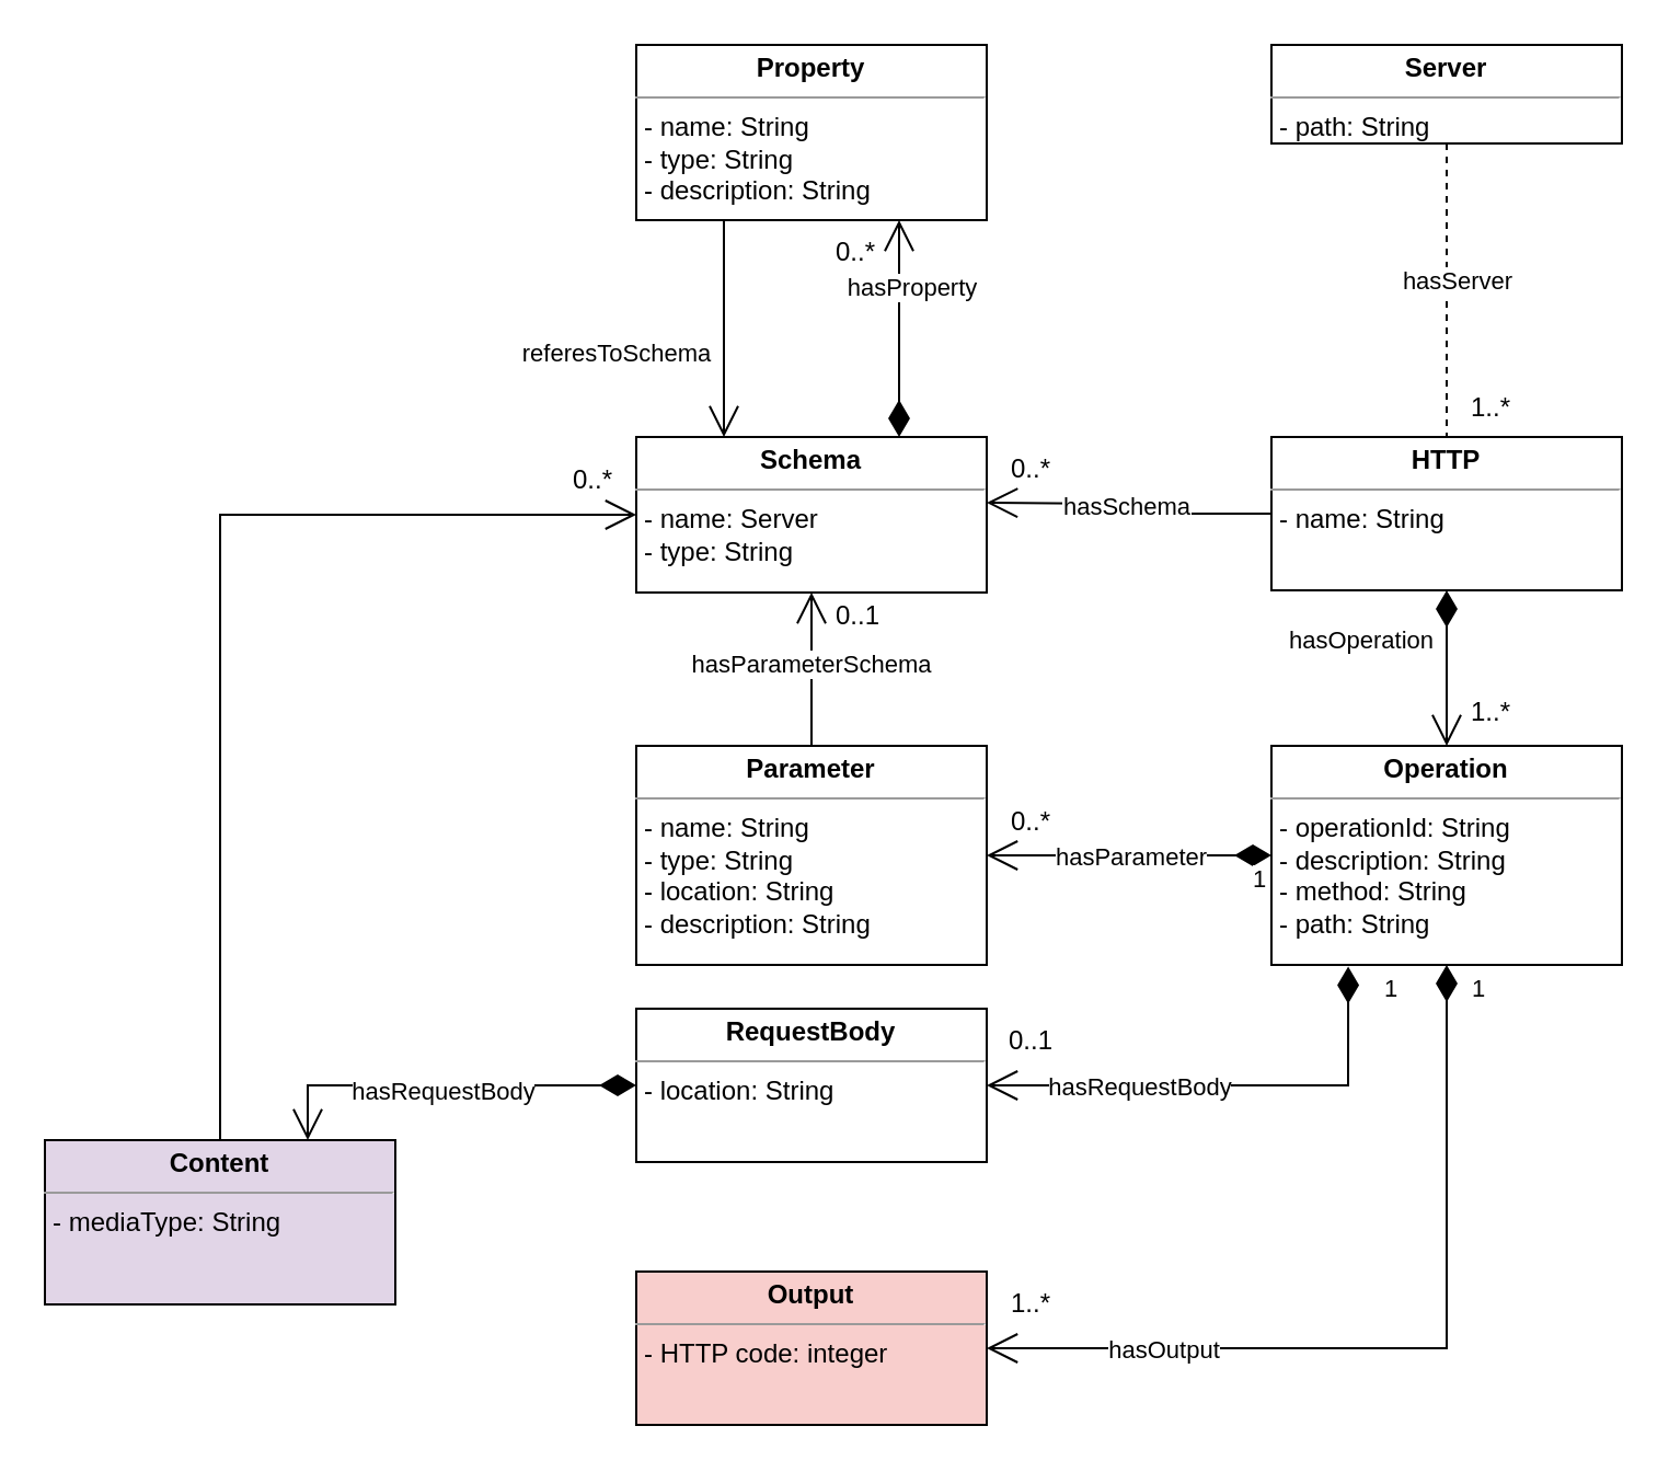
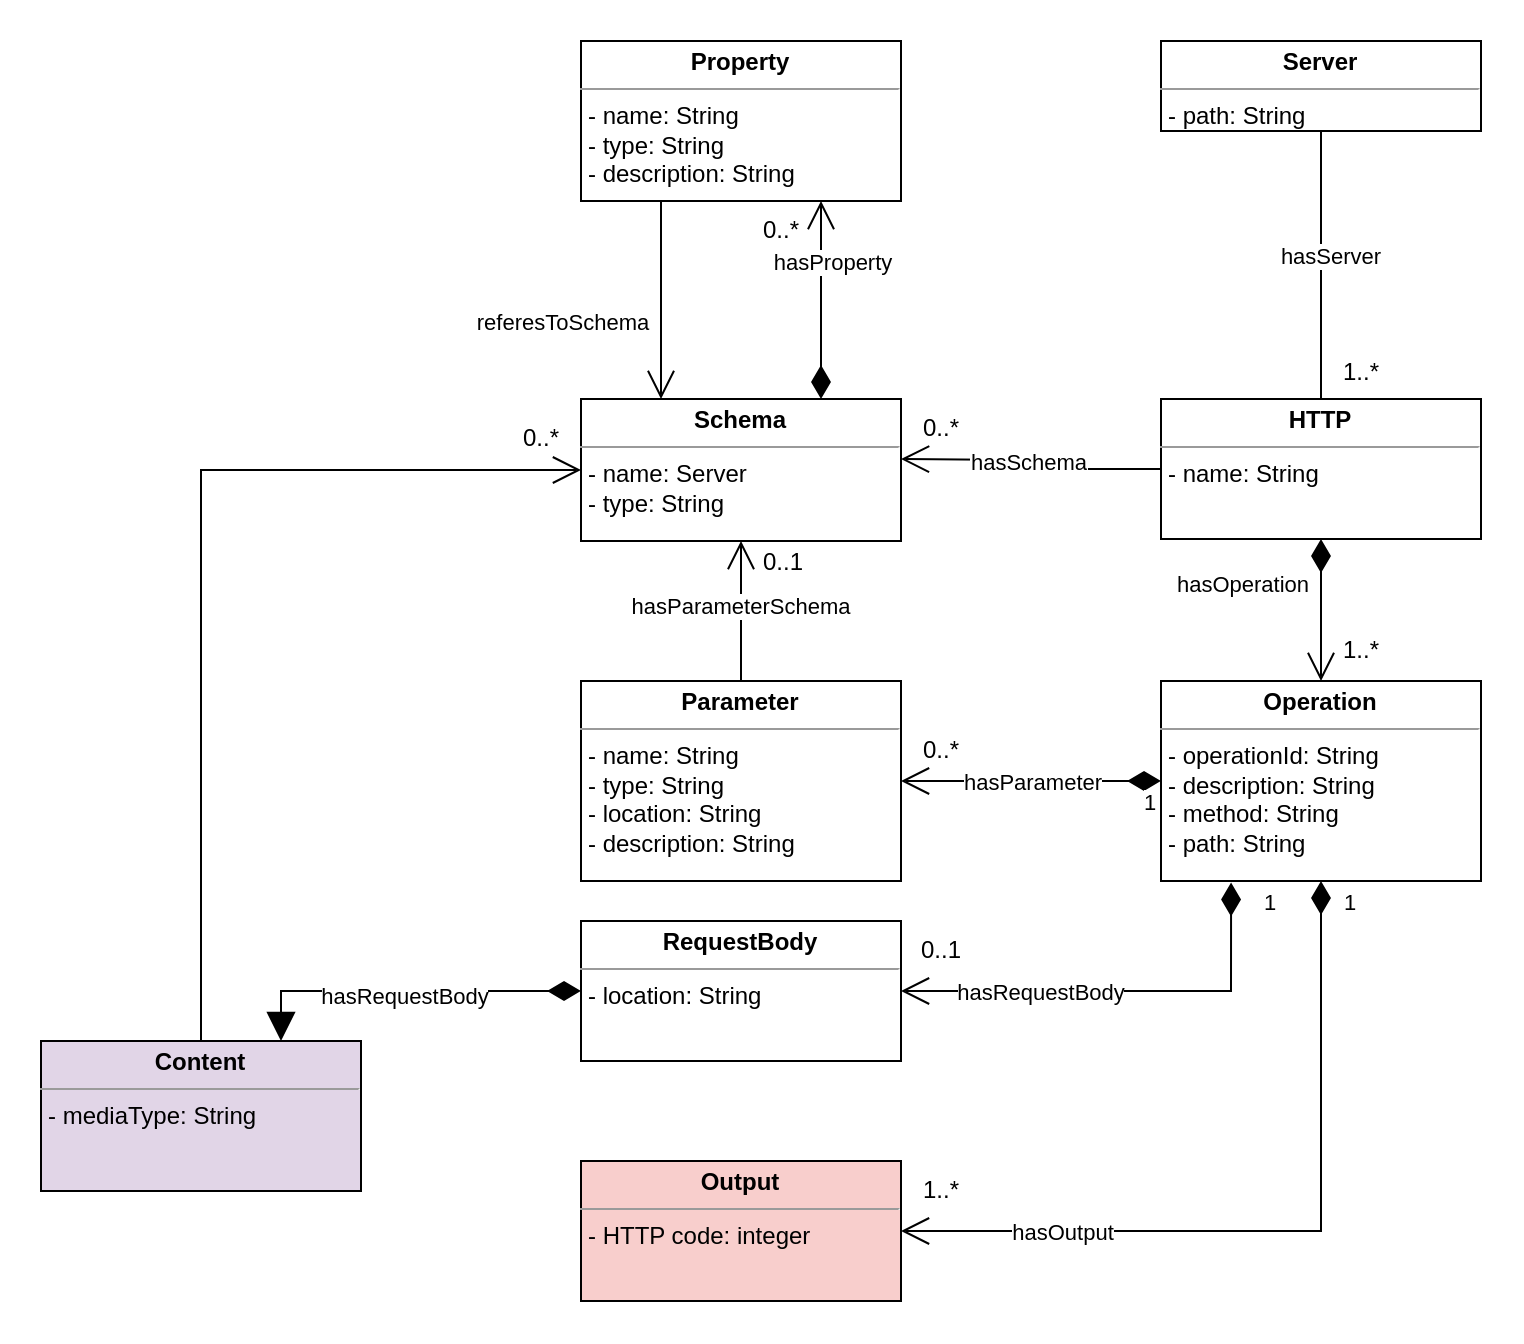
  <mxCell id="0" />
  <mxCell id="1" parent="0" />
  <mxCell id="2" value="&lt;p style=&quot;margin:0px;margin-top:4px;text-align:center;&quot;&gt;&lt;b&gt;HTTP&lt;/b&gt;&lt;/p&gt;&lt;hr size=&quot;1&quot;&gt;&lt;p style=&quot;margin:0px;margin-left:4px;&quot;&gt;- name: String&lt;/p&gt;" style="verticalAlign=top;align=left;overflow=fill;fontSize=12;fontFamily=Helvetica;html=1;" parent="1" vertex="1"><mxGeometry x="580" y="199" width="160" height="70" as="geometry" /></mxCell>
  <mxCell id="3" value="&lt;p style=&quot;margin:0px;margin-top:4px;text-align:center;&quot;&gt;&lt;b&gt;Operation&lt;/b&gt;&lt;/p&gt;&lt;hr size=&quot;1&quot;&gt;&lt;p style=&quot;margin:0px;margin-left:4px;&quot;&gt;- operationId: String&lt;/p&gt;&lt;p style=&quot;margin:0px;margin-left:4px;&quot;&gt;- description: String&lt;/p&gt;&lt;p style=&quot;margin:0px;margin-left:4px;&quot;&gt;- method: String&lt;br&gt;&lt;/p&gt;&lt;p style=&quot;margin:0px;margin-left:4px;&quot;&gt;- path: String&lt;br&gt;&lt;/p&gt;&lt;p style=&quot;margin:0px;margin-left:4px;&quot;&gt;&lt;br&gt;&lt;/p&gt;" style="verticalAlign=top;align=left;overflow=fill;fontSize=12;fontFamily=Helvetica;html=1;" parent="1" vertex="1"><mxGeometry x="580" y="340" width="160" height="100" as="geometry" /></mxCell>
  <mxCell id="4" value="&lt;p style=&quot;margin:0px;margin-top:4px;text-align:center;&quot;&gt;&lt;b&gt;Server&lt;/b&gt;&lt;/p&gt;&lt;hr size=&quot;1&quot;&gt;&lt;p style=&quot;margin:0px;margin-left:4px;&quot;&gt;- path: String&lt;/p&gt;&lt;p style=&quot;margin:0px;margin-left:4px;&quot;&gt;&lt;br&gt;&lt;/p&gt;" style="verticalAlign=top;align=left;overflow=fill;fontSize=12;fontFamily=Helvetica;html=1;" parent="1" vertex="1"><mxGeometry x="580" y="20" width="160" height="45" as="geometry" /></mxCell>
- <mxCell id="5" value="" style="endArrow=none;html=1;edgeStyle=orthogonalEdgeStyle;rounded=0;exitX=0.5;exitY=1;exitDx=0;exitDy=0;entryX=0.5;entryY=0;entryDx=0;entryDy=0;dashed=1;" parent="1" source="4" target="2" edge="1"><mxGeometry relative="1" as="geometry"><mxPoint x="510" y="270" as="sourcePoint" /><mxPoint x="660" y="220" as="targetPoint" /><Array as="points" /></mxGeometry></mxCell>
+ <mxCell id="5" value="" style="endArrow=none;html=1;edgeStyle=orthogonalEdgeStyle;rounded=0;exitX=0.5;exitY=1;exitDx=0;exitDy=0;entryX=0.5;entryY=0;entryDx=0;entryDy=0;" parent="1" source="4" target="2" edge="1"><mxGeometry relative="1" as="geometry"><mxPoint x="510" y="270" as="sourcePoint" /><mxPoint x="660" y="220" as="targetPoint" /><Array as="points" /></mxGeometry></mxCell>
  <mxCell id="6" value="hasServer" style="edgeLabel;html=1;align=center;verticalAlign=middle;resizable=0;points=[];" parent="5" vertex="1" connectable="0"><mxGeometry x="-0.057" y="1" relative="1" as="geometry"><mxPoint x="3" y="-1" as="offset" /></mxGeometry></mxCell>
  <mxCell id="7" value="1..*" style="text;html=1;align=center;verticalAlign=middle;resizable=0;points=[];autosize=1;strokeColor=none;fillColor=none;" parent="1" vertex="1"><mxGeometry x="660" y="171" width="40" height="30" as="geometry" /></mxCell>
  <mxCell id="8" value="" style="endArrow=open;html=1;endSize=12;startArrow=diamondThin;startSize=14;startFill=1;edgeStyle=orthogonalEdgeStyle;align=left;verticalAlign=bottom;rounded=0;exitX=0.5;exitY=1;exitDx=0;exitDy=0;entryX=0.5;entryY=0;entryDx=0;entryDy=0;" parent="1" source="2" target="3" edge="1"><mxGeometry x="-1" y="3" relative="1" as="geometry"><mxPoint x="400" y="420" as="sourcePoint" /><mxPoint x="560" y="420" as="targetPoint" /></mxGeometry></mxCell>
  <mxCell id="9" value="hasOperation" style="edgeLabel;html=1;align=center;verticalAlign=middle;resizable=0;points=[];" parent="8" vertex="1" connectable="0"><mxGeometry x="-0.373" y="-2" relative="1" as="geometry"><mxPoint x="-38" as="offset" /></mxGeometry></mxCell>
  <mxCell id="10" value="1..*" style="text;html=1;align=center;verticalAlign=middle;resizable=0;points=[];autosize=1;strokeColor=none;fillColor=none;" parent="1" vertex="1"><mxGeometry x="660" y="310" width="40" height="30" as="geometry" /></mxCell>
  <mxCell id="11" value="&lt;p style=&quot;margin:0px;margin-top:4px;text-align:center;&quot;&gt;&lt;b&gt;Parameter&lt;/b&gt;&lt;/p&gt;&lt;hr size=&quot;1&quot;&gt;&lt;p style=&quot;margin:0px;margin-left:4px;&quot;&gt;- name: String&lt;/p&gt;&lt;p style=&quot;margin:0px;margin-left:4px;&quot;&gt;- type: String&lt;br&gt;&lt;/p&gt;&lt;p style=&quot;margin:0px;margin-left:4px;&quot;&gt;- location: String&lt;br&gt;&lt;/p&gt;&lt;p style=&quot;margin:0px;margin-left:4px;&quot;&gt;- description: String&lt;/p&gt;" style="verticalAlign=top;align=left;overflow=fill;fontSize=12;fontFamily=Helvetica;html=1;" parent="1" vertex="1"><mxGeometry x="290" y="340" width="160" height="100" as="geometry" /></mxCell>
  <mxCell id="12" value="&lt;p style=&quot;margin:0px;margin-top:4px;text-align:center;&quot;&gt;&lt;b&gt;RequestBody&lt;/b&gt;&lt;/p&gt;&lt;hr size=&quot;1&quot;&gt;&lt;p style=&quot;margin:0px;margin-left:4px;&quot;&gt;- location: String&lt;/p&gt;&lt;p style=&quot;margin:0px;margin-left:4px;&quot;&gt;&lt;br&gt;&lt;/p&gt;" style="verticalAlign=top;align=left;overflow=fill;fontSize=12;fontFamily=Helvetica;html=1;" parent="1" vertex="1"><mxGeometry x="290" y="460" width="160" height="70" as="geometry" /></mxCell>
  <mxCell id="13" value="&lt;p style=&quot;margin:0px;margin-top:4px;text-align:center;&quot;&gt;&lt;b&gt;Output&lt;/b&gt;&lt;/p&gt;&lt;hr size=&quot;1&quot;&gt;&lt;p style=&quot;margin:0px;margin-left:4px;&quot;&gt;- HTTP code: integer&lt;/p&gt;&lt;p style=&quot;margin:0px;margin-left:4px;&quot;&gt;&lt;br&gt;&lt;/p&gt;" style="verticalAlign=top;align=left;overflow=fill;fontSize=12;fontFamily=Helvetica;html=1;fillColor=#f8cecc;" parent="1" vertex="1"><mxGeometry x="290" y="580" width="160" height="70" as="geometry" /></mxCell>
  <mxCell id="14" value="1" style="endArrow=open;html=1;endSize=12;startArrow=diamondThin;startSize=14;startFill=1;edgeStyle=orthogonalEdgeStyle;align=left;verticalAlign=bottom;rounded=0;entryX=1;entryY=0.5;entryDx=0;entryDy=0;exitX=0;exitY=0.5;exitDx=0;exitDy=0;" parent="1" source="3" target="11" edge="1"><mxGeometry x="-0.846" y="20" relative="1" as="geometry"><mxPoint x="550" y="370" as="sourcePoint" /><mxPoint x="800" y="560" as="targetPoint" /><mxPoint as="offset" /></mxGeometry></mxCell>
  <mxCell id="15" value="hasParameter" style="edgeLabel;html=1;align=center;verticalAlign=middle;resizable=0;points=[];" parent="14" vertex="1" connectable="0"><mxGeometry x="0.178" y="2" relative="1" as="geometry"><mxPoint x="12" y="-2" as="offset" /></mxGeometry></mxCell>
  <mxCell id="16" value="0..*" style="text;html=1;align=center;verticalAlign=middle;resizable=0;points=[];autosize=1;strokeColor=none;fillColor=none;" parent="1" vertex="1"><mxGeometry x="450" y="360" width="40" height="30" as="geometry" /></mxCell>
  <mxCell id="17" value="1" style="endArrow=open;html=1;endSize=12;startArrow=diamondThin;startSize=14;startFill=1;edgeStyle=orthogonalEdgeStyle;align=left;verticalAlign=bottom;rounded=0;exitX=0.219;exitY=1.008;exitDx=0;exitDy=0;exitPerimeter=0;entryX=1;entryY=0.5;entryDx=0;entryDy=0;" parent="1" source="3" target="12" edge="1"><mxGeometry x="-0.825" y="15" relative="1" as="geometry"><mxPoint x="650" y="460" as="sourcePoint" /><mxPoint x="480" y="550" as="targetPoint" /><Array as="points"><mxPoint x="615" y="495" /></Array><mxPoint as="offset" /></mxGeometry></mxCell>
  <mxCell id="18" value="hasRequestBody" style="edgeLabel;html=1;align=center;verticalAlign=middle;resizable=0;points=[];" parent="17" vertex="1" connectable="0"><mxGeometry x="0.522" relative="1" as="geometry"><mxPoint x="17" as="offset" /></mxGeometry></mxCell>
  <mxCell id="19" value="0..1" style="text;html=1;align=center;verticalAlign=middle;resizable=0;points=[];autosize=1;strokeColor=none;fillColor=none;" parent="1" vertex="1"><mxGeometry x="450" y="460" width="40" height="30" as="geometry" /></mxCell>
  <mxCell id="20" value="1" style="endArrow=open;html=1;endSize=12;startArrow=diamondThin;startSize=14;startFill=1;edgeStyle=orthogonalEdgeStyle;align=left;verticalAlign=bottom;rounded=0;exitX=0.5;exitY=1;exitDx=0;exitDy=0;entryX=1;entryY=0.5;entryDx=0;entryDy=0;" parent="1" source="3" target="13" edge="1"><mxGeometry x="-0.896" y="10" relative="1" as="geometry"><mxPoint x="570" y="610" as="sourcePoint" /><mxPoint x="730" y="610" as="targetPoint" /><mxPoint as="offset" /></mxGeometry></mxCell>
  <mxCell id="21" value="hasOutput" style="edgeLabel;html=1;align=center;verticalAlign=middle;resizable=0;points=[];" parent="20" vertex="1" connectable="0"><mxGeometry x="0.494" y="2" relative="1" as="geometry"><mxPoint x="-17" y="-2" as="offset" /></mxGeometry></mxCell>
  <mxCell id="22" value="1..*" style="text;html=1;align=center;verticalAlign=middle;resizable=0;points=[];autosize=1;strokeColor=none;fillColor=none;" parent="1" vertex="1"><mxGeometry x="450" y="580" width="40" height="30" as="geometry" /></mxCell>
  <mxCell id="23" value="&lt;p style=&quot;margin:0px;margin-top:4px;text-align:center;&quot;&gt;&lt;b&gt;Content&lt;/b&gt;&lt;/p&gt;&lt;hr size=&quot;1&quot;&gt;&lt;p style=&quot;margin:0px;margin-left:4px;&quot;&gt;- mediaType: String&lt;/p&gt;&lt;p style=&quot;margin:0px;margin-left:4px;&quot;&gt;&lt;br&gt;&lt;/p&gt;" style="verticalAlign=top;align=left;overflow=fill;fontSize=12;fontFamily=Helvetica;html=1;fillColor=#e1d5e7;" parent="1" vertex="1"><mxGeometry x="20" y="520" width="160" height="75" as="geometry" /></mxCell>
- <mxCell id="24" value="" style="endArrow=open;html=1;endSize=12;startArrow=diamondThin;startSize=14;startFill=1;edgeStyle=orthogonalEdgeStyle;align=left;verticalAlign=bottom;rounded=0;exitX=0;exitY=0.5;exitDx=0;exitDy=0;entryX=0.75;entryY=0;entryDx=0;entryDy=0;" parent="1" source="12" target="23" edge="1"><mxGeometry x="-1" y="3" relative="1" as="geometry"><mxPoint x="60" y="420" as="sourcePoint" /><mxPoint x="220" y="420" as="targetPoint" /></mxGeometry></mxCell>
+ <mxCell id="24" value="" style="endArrow=block;html=1;endSize=12;startArrow=diamondThin;startSize=14;startFill=1;edgeStyle=orthogonalEdgeStyle;align=left;verticalAlign=bottom;rounded=0;exitX=0;exitY=0.5;exitDx=0;exitDy=0;entryX=0.75;entryY=0;entryDx=0;entryDy=0;" parent="1" source="12" target="23" edge="1"><mxGeometry x="-1" y="3" relative="1" as="geometry"><mxPoint x="60" y="420" as="sourcePoint" /><mxPoint x="220" y="420" as="targetPoint" /></mxGeometry></mxCell>
  <mxCell id="25" value="hasRequestBody" style="edgeLabel;html=1;align=center;verticalAlign=middle;resizable=0;points=[];" parent="24" vertex="1" connectable="0"><mxGeometry x="0.014" y="2" relative="1" as="geometry"><mxPoint as="offset" /></mxGeometry></mxCell>
  <mxCell id="26" value="&lt;p style=&quot;margin:0px;margin-top:4px;text-align:center;&quot;&gt;&lt;b&gt;Schema&lt;/b&gt;&lt;/p&gt;&lt;hr size=&quot;1&quot;&gt;&lt;p style=&quot;margin:0px;margin-left:4px;&quot;&gt;- name: Server&lt;/p&gt;&lt;p style=&quot;margin:0px;margin-left:4px;&quot;&gt;- type: String&lt;br&gt;&lt;/p&gt;&lt;p style=&quot;margin:0px;margin-left:4px;&quot;&gt;&lt;br&gt;&lt;/p&gt;" style="verticalAlign=top;align=left;overflow=fill;fontSize=12;fontFamily=Helvetica;html=1;" parent="1" vertex="1"><mxGeometry x="290" y="199" width="160" height="71" as="geometry" /></mxCell>
  <mxCell id="27" value="0..*" style="text;html=1;align=center;verticalAlign=middle;resizable=0;points=[];autosize=1;strokeColor=none;fillColor=none;" parent="1" vertex="1"><mxGeometry x="370" y="100" width="40" height="30" as="geometry" /></mxCell>
  <mxCell id="28" value="" style="endArrow=open;endFill=1;endSize=12;html=1;rounded=0;exitX=0;exitY=0.5;exitDx=0;exitDy=0;edgeStyle=orthogonalEdgeStyle;" parent="1" source="2" edge="1"><mxGeometry width="160" relative="1" as="geometry"><mxPoint x="10" y="390" as="sourcePoint" /><mxPoint x="450" y="229" as="targetPoint" /></mxGeometry></mxCell>
  <mxCell id="29" value="hasSchema" style="edgeLabel;html=1;align=center;verticalAlign=middle;resizable=0;points=[];" parent="28" vertex="1" connectable="0"><mxGeometry x="0.058" y="1" relative="1" as="geometry"><mxPoint as="offset" /></mxGeometry></mxCell>
  <mxCell id="30" value="0..*" style="text;html=1;align=center;verticalAlign=middle;resizable=0;points=[];autosize=1;strokeColor=none;fillColor=none;" parent="1" vertex="1"><mxGeometry x="450" y="199" width="40" height="30" as="geometry" /></mxCell>
  <mxCell id="31" value="&lt;p style=&quot;margin:0px;margin-top:4px;text-align:center;&quot;&gt;&lt;b&gt;Property&lt;/b&gt;&lt;/p&gt;&lt;hr size=&quot;1&quot;&gt;&lt;p style=&quot;margin:0px;margin-left:4px;&quot;&gt;&lt;/p&gt;&lt;p style=&quot;border-color: var(--border-color); margin: 0px 0px 0px 4px;&quot;&gt;- name: String&lt;/p&gt;&lt;p style=&quot;margin:0px;margin-left:4px;&quot;&gt;- type: String&lt;/p&gt;&lt;p style=&quot;margin:0px;margin-left:4px;&quot;&gt;- description: String&lt;/p&gt;&lt;p style=&quot;margin:0px;margin-left:4px;&quot;&gt;&lt;br&gt;&lt;/p&gt;" style="verticalAlign=top;align=left;overflow=fill;fontSize=12;fontFamily=Helvetica;html=1;" parent="1" vertex="1"><mxGeometry x="290" y="20" width="160" height="80" as="geometry" /></mxCell>
  <mxCell id="32" value="" style="endArrow=open;html=1;endSize=12;startArrow=diamondThin;startSize=14;startFill=1;edgeStyle=orthogonalEdgeStyle;align=left;verticalAlign=bottom;rounded=0;exitX=0.75;exitY=0;exitDx=0;exitDy=0;entryX=0.75;entryY=1;entryDx=0;entryDy=0;" parent="1" source="26" target="31" edge="1"><mxGeometry x="-1" y="3" relative="1" as="geometry"><mxPoint x="-200" y="320" as="sourcePoint" /><mxPoint x="-40" y="320" as="targetPoint" /></mxGeometry></mxCell>
  <mxCell id="33" value="hasProperty" style="edgeLabel;html=1;align=center;verticalAlign=middle;resizable=0;points=[];" parent="32" vertex="1" connectable="0"><mxGeometry x="0.674" y="4" relative="1" as="geometry"><mxPoint x="9" y="14" as="offset" /></mxGeometry></mxCell>
  <mxCell id="34" value="" style="endArrow=open;endFill=1;endSize=12;html=1;rounded=0;edgeStyle=orthogonalEdgeStyle;exitX=0.25;exitY=1;exitDx=0;exitDy=0;entryX=0.25;entryY=0;entryDx=0;entryDy=0;" parent="1" source="31" target="26" edge="1"><mxGeometry width="160" relative="1" as="geometry"><mxPoint x="180" y="164.5" as="sourcePoint" /><mxPoint x="290" y="156.5" as="targetPoint" /><Array as="points" /></mxGeometry></mxCell>
  <mxCell id="35" value="referesToSchema" style="edgeLabel;html=1;align=center;verticalAlign=middle;resizable=0;points=[];" parent="34" vertex="1" connectable="0"><mxGeometry x="0.642" y="-1" relative="1" as="geometry"><mxPoint x="-49" y="-21" as="offset" /></mxGeometry></mxCell>
  <mxCell id="36" value="" style="endArrow=open;endFill=1;endSize=12;html=1;rounded=0;edgeStyle=orthogonalEdgeStyle;entryX=0;entryY=0.5;entryDx=0;entryDy=0;" parent="1" edge="1" target="26"><mxGeometry width="160" relative="1" as="geometry"><mxPoint x="100" y="520" as="sourcePoint" /><mxPoint x="290" y="260" as="targetPoint" /><Array as="points"><mxPoint x="100" y="235" /></Array></mxGeometry></mxCell>
  <mxCell id="37" value="0..*" style="text;html=1;align=center;verticalAlign=middle;resizable=0;points=[];autosize=1;strokeColor=none;fillColor=none;" parent="1" vertex="1"><mxGeometry x="250" y="204" width="40" height="30" as="geometry" /></mxCell>
  <mxCell id="38" value="" style="endArrow=open;endFill=1;endSize=12;html=1;rounded=0;exitX=0.5;exitY=0;exitDx=0;exitDy=0;entryX=0.5;entryY=1;entryDx=0;entryDy=0;" parent="1" source="11" target="26" edge="1"><mxGeometry width="160" relative="1" as="geometry"><mxPoint x="350" y="310" as="sourcePoint" /><mxPoint x="510" y="310" as="targetPoint" /></mxGeometry></mxCell>
  <mxCell id="39" value="hasParameterSchema" style="edgeLabel;html=1;align=center;verticalAlign=middle;resizable=0;points=[];" parent="38" vertex="1" connectable="0"><mxGeometry x="0.044" y="1" relative="1" as="geometry"><mxPoint y="-1" as="offset" /></mxGeometry></mxCell>
  <mxCell id="40" value="0..1" style="text;html=1;align=center;verticalAlign=middle;resizable=0;points=[];autosize=1;strokeColor=none;fillColor=none;" parent="1" vertex="1"><mxGeometry x="371" y="266" width="40" height="30" as="geometry" /></mxCell>
